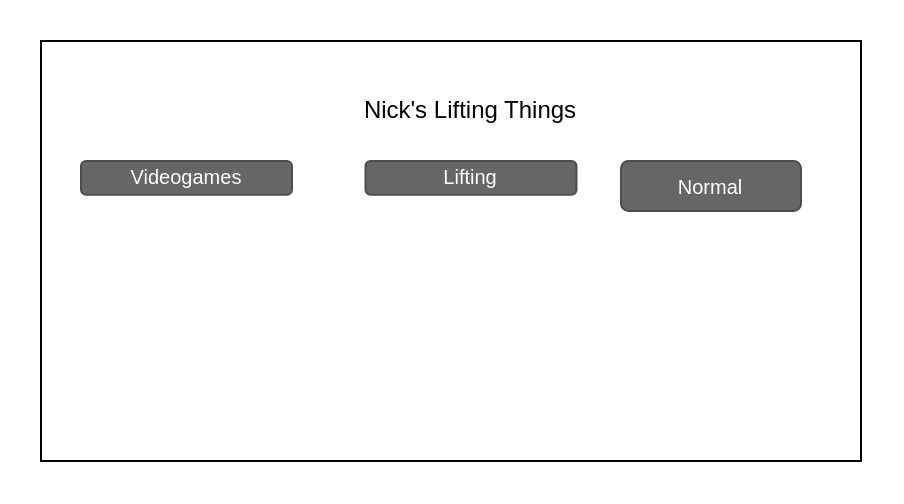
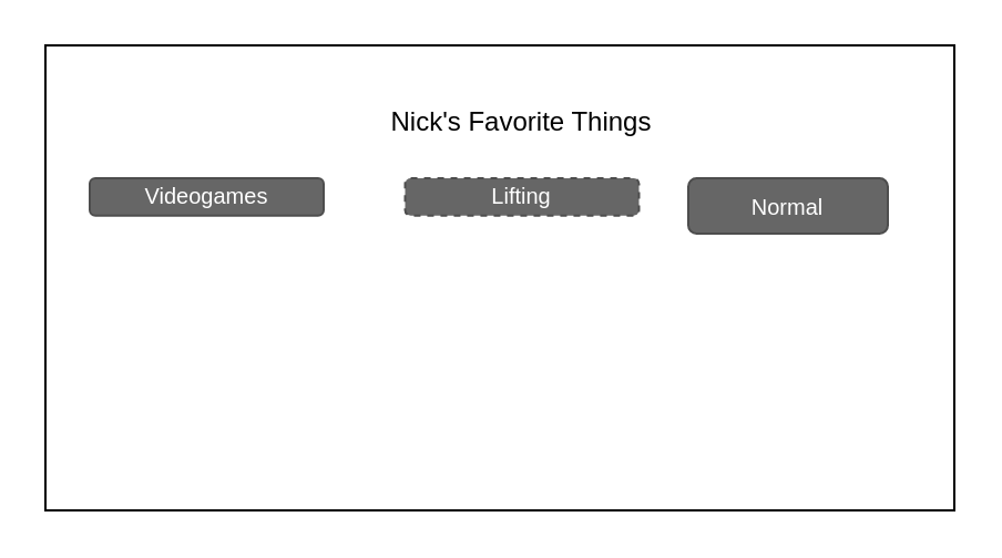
  <mxCell id="0" />
  <mxCell id="1" parent="0" />
  <mxCell id="2" value="" style="rounded=0;whiteSpace=wrap;html=1;" vertex="1" parent="1"><mxGeometry x="20" y="20" width="410" height="210" as="geometry" /></mxCell>
- <mxCell id="3" value="Nick's Lifting Things" style="text;html=1;strokeColor=none;fillColor=none;align=center;verticalAlign=middle;whiteSpace=wrap;rounded=0;" vertex="1" parent="1"><mxGeometry x="170" y="40" width="130" height="30" as="geometry" /></mxCell>
+ <mxCell id="3" value="Nick's Favorite Things" style="text;html=1;strokeColor=none;fillColor=none;align=center;verticalAlign=middle;whiteSpace=wrap;rounded=0;" vertex="1" parent="1"><mxGeometry x="170" y="40" width="130" height="30" as="geometry" /></mxCell>
  <mxCell id="4" value="Videogames" style="rounded=1;html=1;shadow=0;dashed=0;whiteSpace=wrap;fontSize=10;fillColor=#666666;align=center;strokeColor=#4D4D4D;fontColor=#ffffff;" vertex="1" parent="1"><mxGeometry x="40" y="80" width="105.5" height="16.88" as="geometry" /></mxCell>
- <mxCell id="5" value="Lifting" style="rounded=1;html=1;shadow=0;dashed=0;whiteSpace=wrap;fontSize=10;fillColor=#666666;align=center;strokeColor=#4D4D4D;fontColor=#ffffff;" vertex="1" parent="1"><mxGeometry x="182.25" y="80" width="105.5" height="16.88" as="geometry" /></mxCell>
+ <mxCell id="5" value="Lifting" style="rounded=1;html=1;shadow=0;dashed=1;whiteSpace=wrap;fontSize=10;fillColor=#666666;align=center;strokeColor=#4D4D4D;fontColor=#ffffff;" vertex="1" parent="1"><mxGeometry x="182.25" y="80" width="105.5" height="16.88" as="geometry" /></mxCell>
  <mxCell id="6" value="Normal" style="rounded=1;html=1;shadow=0;dashed=0;whiteSpace=wrap;fontSize=10;fillColor=#666666;align=center;strokeColor=#4D4D4D;fontColor=#ffffff;" vertex="1" parent="1"><mxGeometry x="310" y="80" width="90" height="25" as="geometry" /></mxCell>
